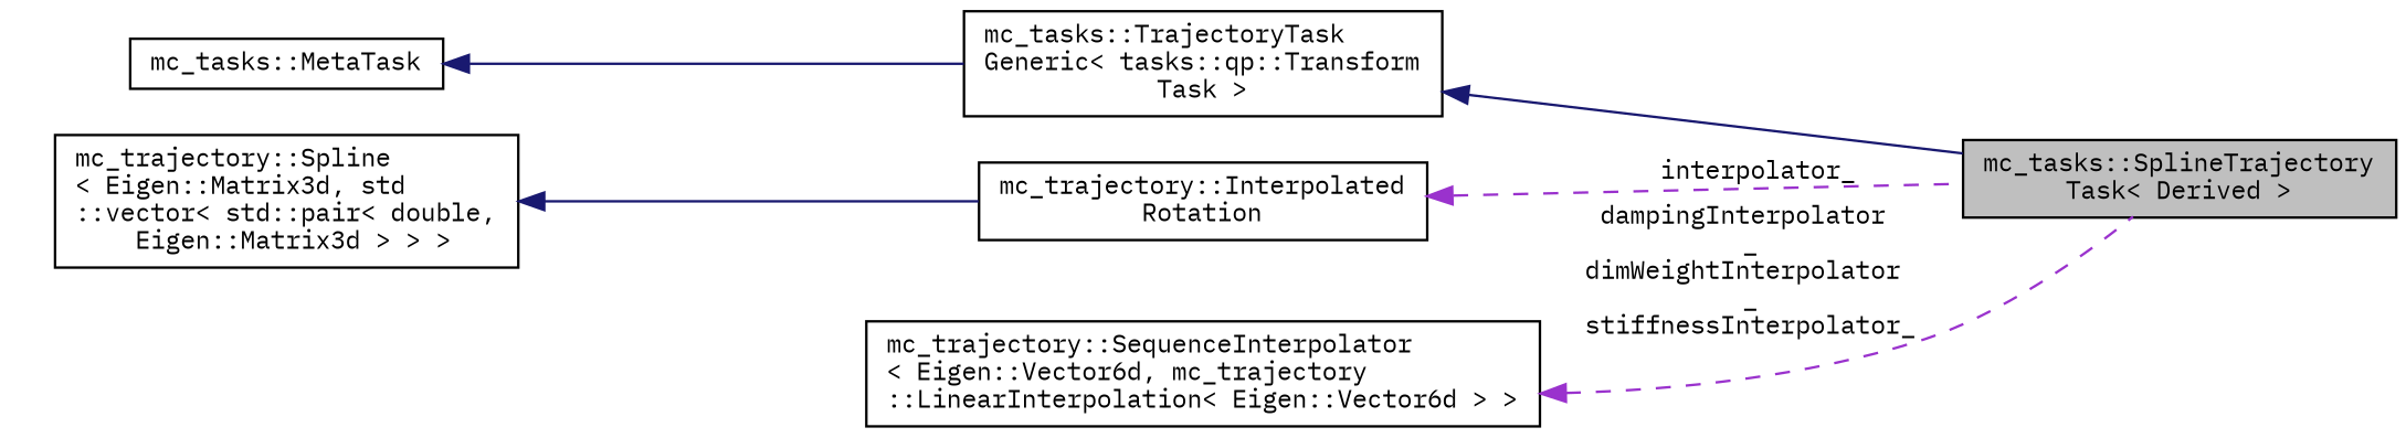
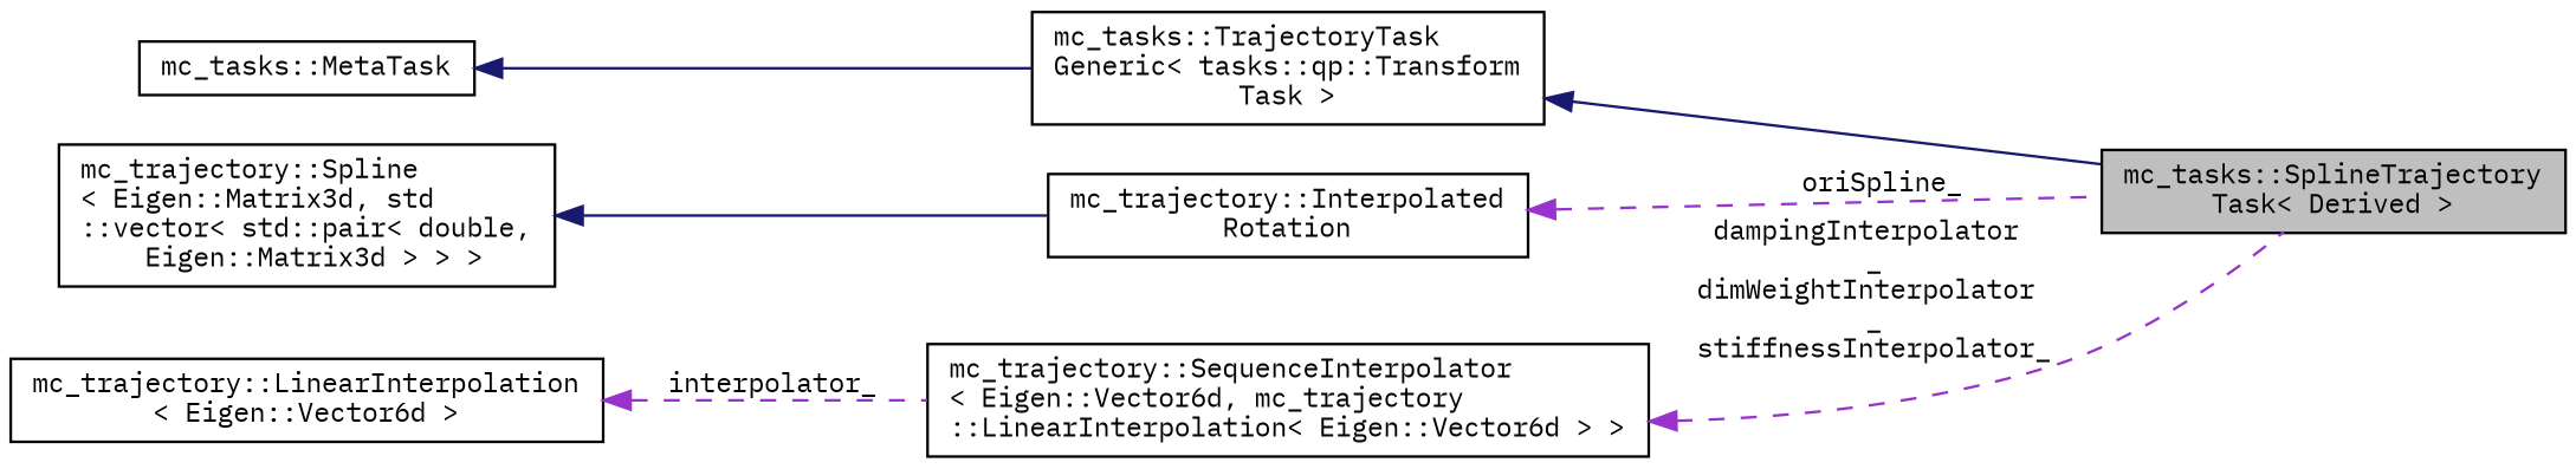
  digraph {
    fontname="IBM Plex Mono"
    rankdir=LR
    node [color=black fillcolor=white fontname="IBM Plex Mono" fontsize=10 shape=record style=filled]
    edge [color=midnightblue dir=back fontname="IBM Plex Mono" fontsize=10 labelfontname=Helvetica labelfontsize=10 style=solid]
    n1 [fillcolor=grey75 fontcolor=black height=0.2 label="mc_tasks::SplineTrajectory\lTask\< Derived \>" width=0.4]
    n2 [height=0.2 label="mc_tasks::TrajectoryTask\lGeneric\< tasks::qp::Transform\lTask \>" width=0.4]
    n3 [height=0.2 label="mc_tasks::MetaTask" width=0.4]
    n4 [height=0.2 label="mc_trajectory::Interpolated\lRotation" width=0.4]
    n5 [height=0.2 label="mc_trajectory::Spline\l\< Eigen::Matrix3d, std\l::vector\< std::pair\< double,\l Eigen::Matrix3d \> \> \>" width=0.4]
    n6 [height=0.2 label="mc_trajectory::SequenceInterpolator\l\< Eigen::Vector6d, mc_trajectory\l::LinearInterpolation\< Eigen::Vector6d \> \>" width=0.4]
+   n7 [height=0.2 label="mc_trajectory::LinearInterpolation\l\< Eigen::Vector6d \>" width=0.4]
    n2 -> n1
    n3 -> n2
-   n4 -> n1 [color=darkorchid3 label=" interpolator_" style=dashed]
+   n4 -> n1 [color=darkorchid3 label=" oriSpline_" style=dashed]
    n5 -> n4
    n6 -> n1 [color=darkorchid3 label=" dampingInterpolator\l_\ndimWeightInterpolator\l_\nstiffnessInterpolator_" style=dashed]
+   n7 -> n6 [color=darkorchid3 label=" interpolator_" style=dashed]
  }
